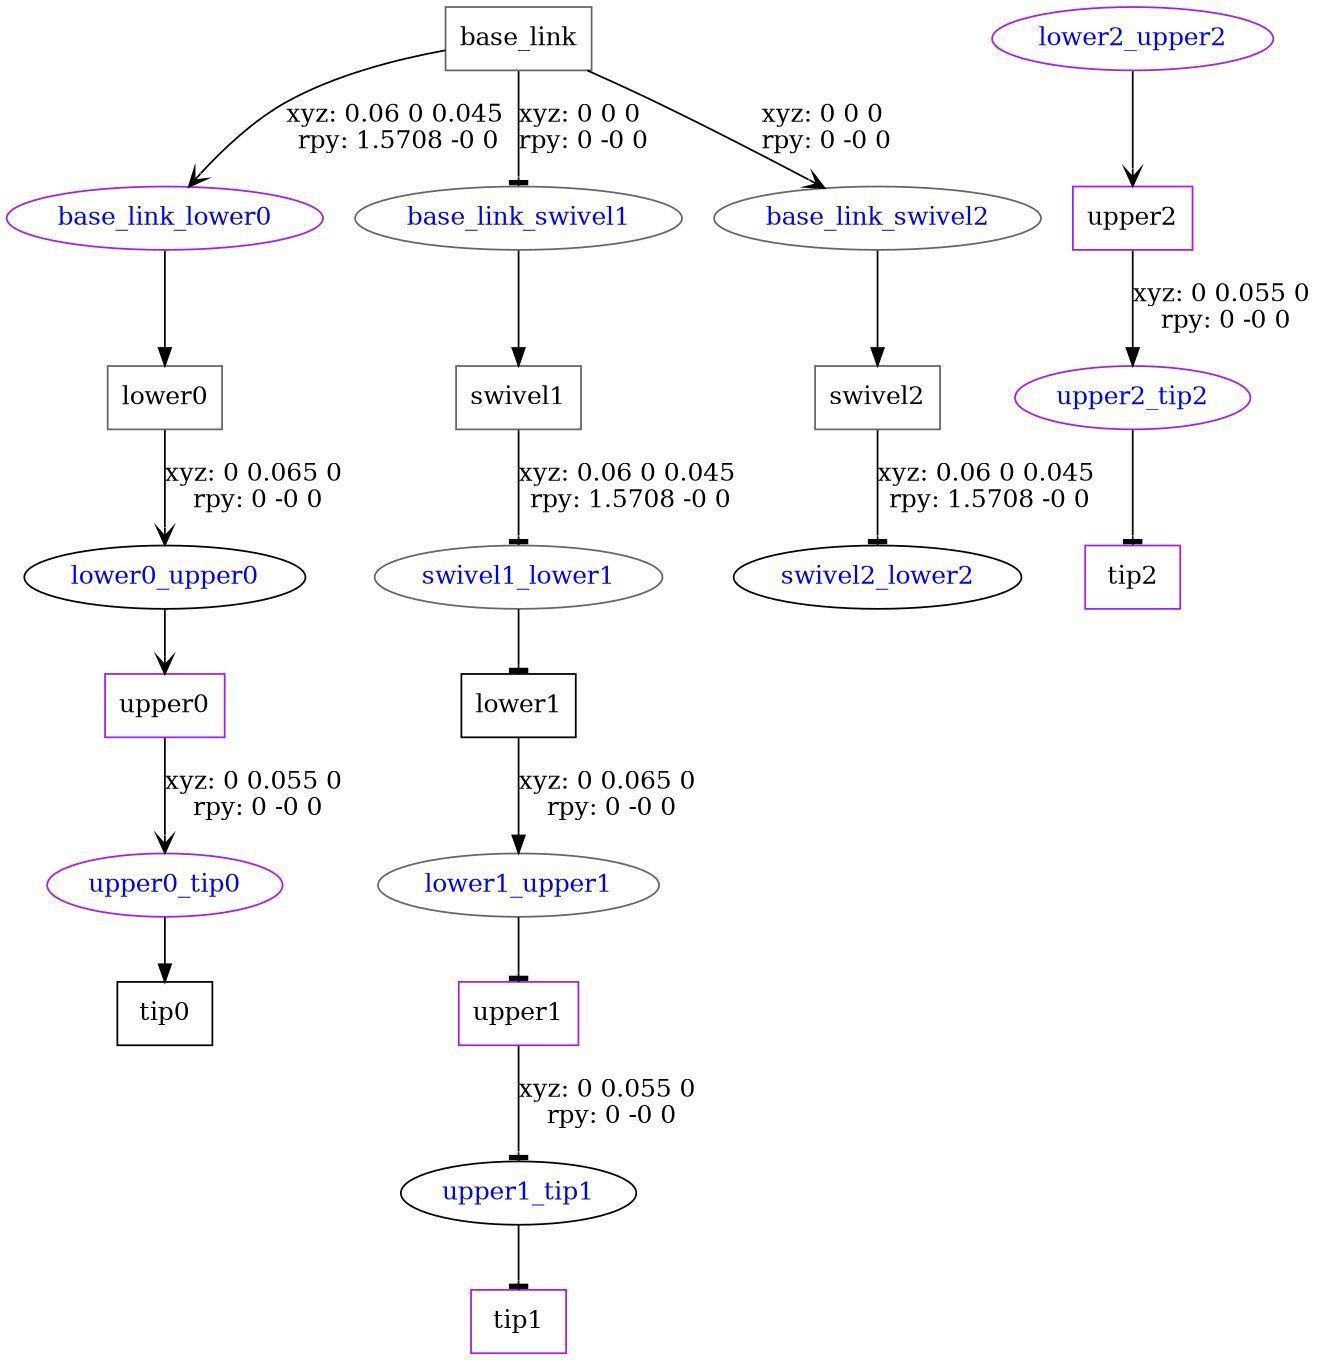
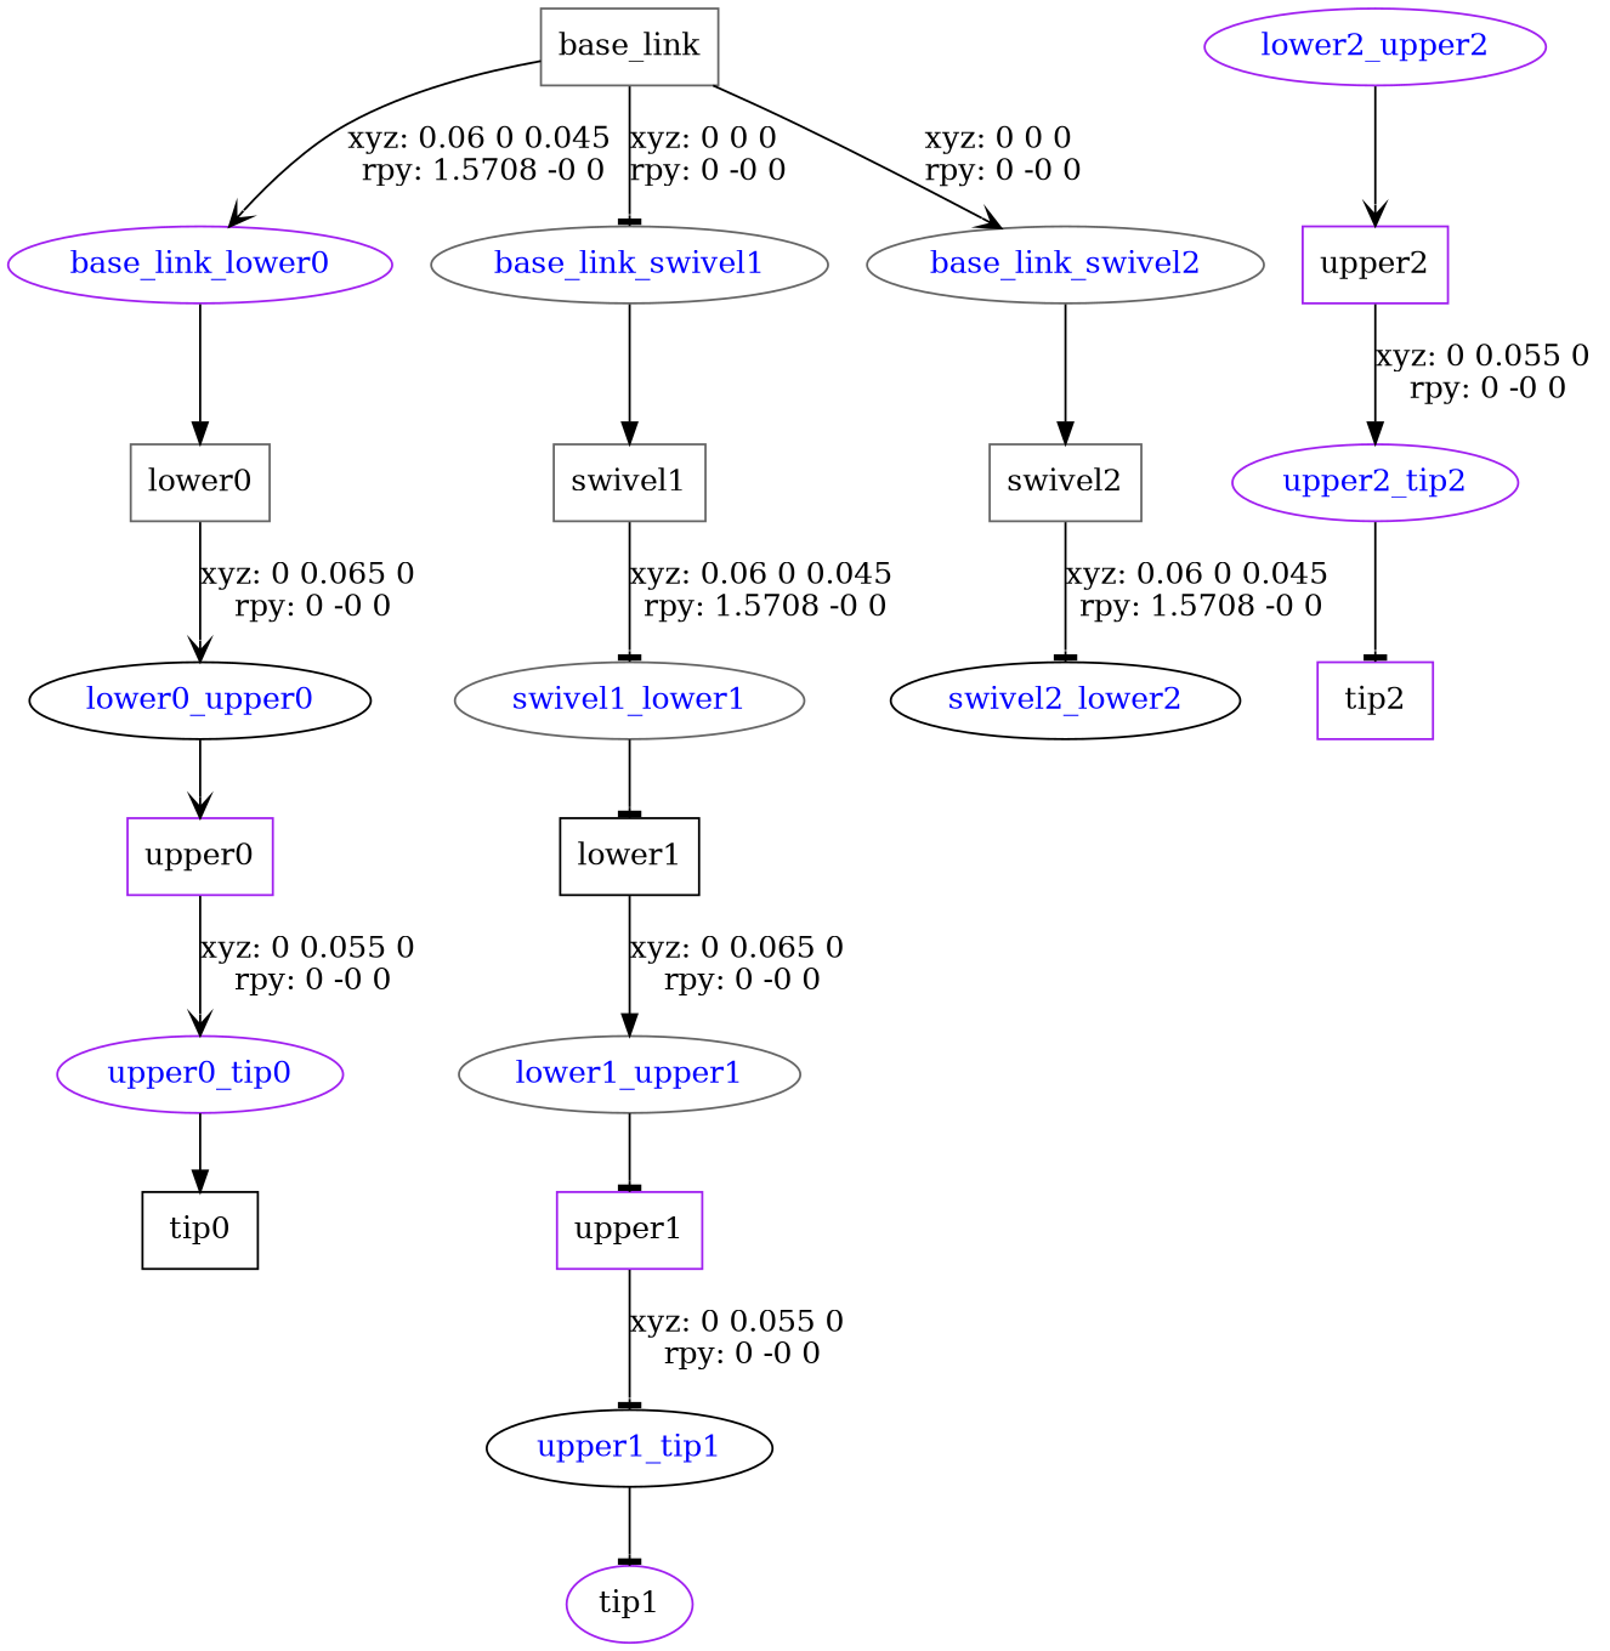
  digraph {
    node [color=purple shape=box]
    edge [arrowhead=tee]
    n1 [color=gray40 label=base_link]
    base_link_lower0 [fontcolor=blue shape=ellipse]
    base_link_swivel1 [color=gray40 fontcolor=blue shape=ellipse]
    base_link_swivel2 [color=gray40 fontcolor=blue shape=ellipse]
    n5 [color=gray40 label=lower0]
    n6 [color=gray40 label=swivel1]
    n7 [color=gray40 label=swivel2]
    lower0_upper0 [color=black fontcolor=blue shape=ellipse]
    n9 [label=upper0]
    upper0_tip0 [fontcolor=blue shape=ellipse]
    n11 [color=black label=tip0]
    swivel1_lower1 [color=gray40 fontcolor=blue shape=ellipse]
    n13 [color=black label=lower1]
    lower1_upper1 [color=gray40 fontcolor=blue shape=ellipse]
    n15 [label=upper1]
    upper1_tip1 [color=black fontcolor=blue shape=ellipse]
-   n17 [label=tip1]
+   n17 [label=tip1 shape=ellipse]
    swivel2_lower2 [color=black fontcolor=blue shape=ellipse]
    lower2_upper2 [fontcolor=blue shape=ellipse]
    n20 [label=upper2]
    upper2_tip2 [fontcolor=blue shape=ellipse]
    n22 [label=tip2]
    n1 -> base_link_lower0 [arrowhead=vee label="xyz: 0.06 0 0.045 \nrpy: 1.5708 -0 0"]
    n1 -> base_link_swivel1 [label="xyz: 0 0 0 \nrpy: 0 -0 0"]
    n1 -> base_link_swivel2 [arrowhead=vee label="xyz: 0 0 0 \nrpy: 0 -0 0"]
    base_link_lower0 -> n5 [arrowhead=normal]
    base_link_swivel1 -> n6 [arrowhead=normal]
    base_link_swivel2 -> n7 [arrowhead=normal]
    n5 -> lower0_upper0 [arrowhead=vee label="xyz: 0 0.065 0 \nrpy: 0 -0 0"]
    n6 -> swivel1_lower1 [label="xyz: 0.06 0 0.045 \nrpy: 1.5708 -0 0"]
    n7 -> swivel2_lower2 [label="xyz: 0.06 0 0.045 \nrpy: 1.5708 -0 0"]
    lower0_upper0 -> n9 [arrowhead=vee]
    n9 -> upper0_tip0 [arrowhead=vee label="xyz: 0 0.055 0 \nrpy: 0 -0 0"]
    upper0_tip0 -> n11 [arrowhead=normal]
    swivel1_lower1 -> n13
    n13 -> lower1_upper1 [arrowhead=normal label="xyz: 0 0.065 0 \nrpy: 0 -0 0"]
    lower1_upper1 -> n15
    n15 -> upper1_tip1 [label="xyz: 0 0.055 0 \nrpy: 0 -0 0"]
    upper1_tip1 -> n17
    lower2_upper2 -> n20 [arrowhead=vee]
    n20 -> upper2_tip2 [arrowhead=normal label="xyz: 0 0.055 0 \nrpy: 0 -0 0"]
    upper2_tip2 -> n22
  }
